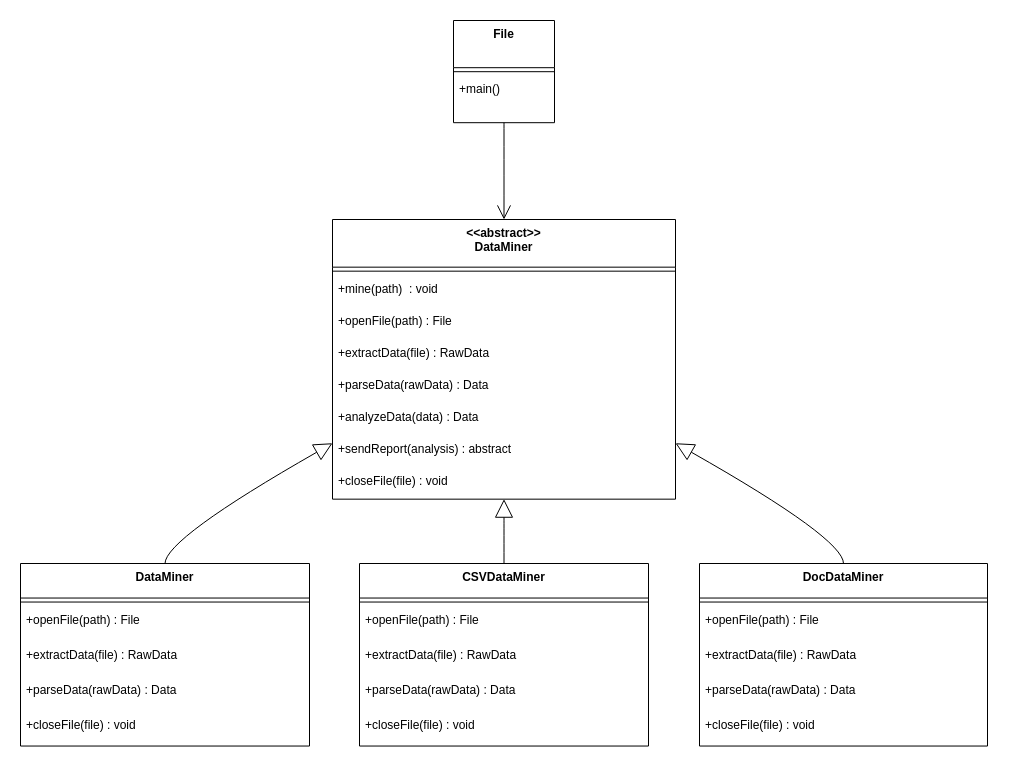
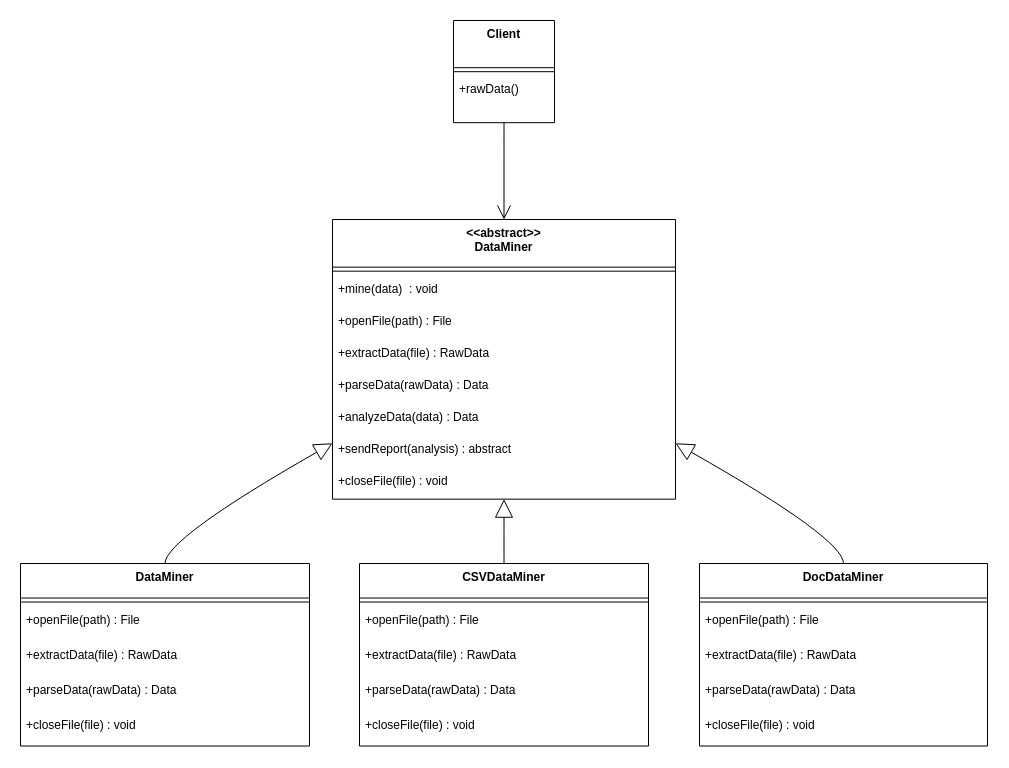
  <mxCell id="0" />
  <mxCell id="1" parent="0" />
  <mxCell id="2" value="&lt;&lt;abstract&gt;&gt;&#10;DataMiner" style="swimlane;fontStyle=1;align=center;verticalAlign=top;childLayout=stackLayout;horizontal=1;startSize=47.667;horizontalStack=0;resizeParent=1;resizeParentMax=0;resizeLast=0;collapsible=0;marginBottom=0;" vertex="1" parent="1"><mxGeometry x="332" y="219" width="343" height="279.667" as="geometry" /></mxCell>
  <mxCell id="3" style="line;strokeWidth=1;fillColor=none;align=left;verticalAlign=middle;spacingTop=-1;spacingLeft=3;spacingRight=3;rotatable=0;labelPosition=right;points=[];portConstraint=eastwest;strokeColor=inherit;" vertex="1" parent="2"><mxGeometry y="47.667" width="343" height="8" as="geometry" /></mxCell>
- <mxCell id="4" value="+mine(path)  : void" style="text;strokeColor=none;fillColor=none;align=left;verticalAlign=top;spacingLeft=4;spacingRight=4;overflow=hidden;rotatable=0;points=[[0,0.5],[1,0.5]];portConstraint=eastwest;" vertex="1" parent="2"><mxGeometry y="55.667" width="343" height="32" as="geometry" /></mxCell>
+ <mxCell id="4" value="+mine(data)  : void" style="text;strokeColor=none;fillColor=none;align=left;verticalAlign=top;spacingLeft=4;spacingRight=4;overflow=hidden;rotatable=0;points=[[0,0.5],[1,0.5]];portConstraint=eastwest;" vertex="1" parent="2"><mxGeometry y="55.667" width="343" height="32" as="geometry" /></mxCell>
  <mxCell id="5" value="+openFile(path) : File" style="text;strokeColor=none;fillColor=none;align=left;verticalAlign=top;spacingLeft=4;spacingRight=4;overflow=hidden;rotatable=0;points=[[0,0.5],[1,0.5]];portConstraint=eastwest;" vertex="1" parent="2"><mxGeometry y="87.667" width="343" height="32" as="geometry" /></mxCell>
  <mxCell id="6" value="+extractData(file) : RawData " style="text;strokeColor=none;fillColor=none;align=left;verticalAlign=top;spacingLeft=4;spacingRight=4;overflow=hidden;rotatable=0;points=[[0,0.5],[1,0.5]];portConstraint=eastwest;" vertex="1" parent="2"><mxGeometry y="119.667" width="343" height="32" as="geometry" /></mxCell>
  <mxCell id="7" value="+parseData(rawData) : Data" style="text;strokeColor=none;fillColor=none;align=left;verticalAlign=top;spacingLeft=4;spacingRight=4;overflow=hidden;rotatable=0;points=[[0,0.5],[1,0.5]];portConstraint=eastwest;" vertex="1" parent="2"><mxGeometry y="151.667" width="343" height="32" as="geometry" /></mxCell>
  <mxCell id="8" value="+analyzeData(data) : Data " style="text;strokeColor=none;fillColor=none;align=left;verticalAlign=top;spacingLeft=4;spacingRight=4;overflow=hidden;rotatable=0;points=[[0,0.5],[1,0.5]];portConstraint=eastwest;" vertex="1" parent="2"><mxGeometry y="183.667" width="343" height="32" as="geometry" /></mxCell>
  <mxCell id="9" value="+sendReport(analysis) : abstract " style="text;strokeColor=none;fillColor=none;align=left;verticalAlign=top;spacingLeft=4;spacingRight=4;overflow=hidden;rotatable=0;points=[[0,0.5],[1,0.5]];portConstraint=eastwest;" vertex="1" parent="2"><mxGeometry y="215.667" width="343" height="32" as="geometry" /></mxCell>
  <mxCell id="10" value="+closeFile(file) : void" style="text;strokeColor=none;fillColor=none;align=left;verticalAlign=top;spacingLeft=4;spacingRight=4;overflow=hidden;rotatable=0;points=[[0,0.5],[1,0.5]];portConstraint=eastwest;" vertex="1" parent="2"><mxGeometry y="247.667" width="343" height="32" as="geometry" /></mxCell>
  <mxCell id="11" value="DataMiner" style="swimlane;fontStyle=1;align=center;verticalAlign=top;childLayout=stackLayout;horizontal=1;startSize=34.545;horizontalStack=0;resizeParent=1;resizeParentMax=0;resizeLast=0;collapsible=0;marginBottom=0;" vertex="1" parent="1"><mxGeometry x="20" y="563" width="289" height="182.545" as="geometry" /></mxCell>
  <mxCell id="12" style="line;strokeWidth=1;fillColor=none;align=left;verticalAlign=middle;spacingTop=-1;spacingLeft=3;spacingRight=3;rotatable=0;labelPosition=right;points=[];portConstraint=eastwest;strokeColor=inherit;" vertex="1" parent="11"><mxGeometry y="34.545" width="289" height="8" as="geometry" /></mxCell>
  <mxCell id="13" value="+openFile(path) : File" style="text;strokeColor=none;fillColor=none;align=left;verticalAlign=top;spacingLeft=4;spacingRight=4;overflow=hidden;rotatable=0;points=[[0,0.5],[1,0.5]];portConstraint=eastwest;" vertex="1" parent="11"><mxGeometry y="42.545" width="289" height="35" as="geometry" /></mxCell>
  <mxCell id="14" value="+extractData(file) : RawData" style="text;strokeColor=none;fillColor=none;align=left;verticalAlign=top;spacingLeft=4;spacingRight=4;overflow=hidden;rotatable=0;points=[[0,0.5],[1,0.5]];portConstraint=eastwest;" vertex="1" parent="11"><mxGeometry y="77.545" width="289" height="35" as="geometry" /></mxCell>
  <mxCell id="15" value="+parseData(rawData) : Data" style="text;strokeColor=none;fillColor=none;align=left;verticalAlign=top;spacingLeft=4;spacingRight=4;overflow=hidden;rotatable=0;points=[[0,0.5],[1,0.5]];portConstraint=eastwest;" vertex="1" parent="11"><mxGeometry y="112.545" width="289" height="35" as="geometry" /></mxCell>
  <mxCell id="16" value="+closeFile(file) : void" style="text;strokeColor=none;fillColor=none;align=left;verticalAlign=top;spacingLeft=4;spacingRight=4;overflow=hidden;rotatable=0;points=[[0,0.5],[1,0.5]];portConstraint=eastwest;" vertex="1" parent="11"><mxGeometry y="147.545" width="289" height="35" as="geometry" /></mxCell>
  <mxCell id="17" value="CSVDataMiner" style="swimlane;fontStyle=1;align=center;verticalAlign=top;childLayout=stackLayout;horizontal=1;startSize=34.545;horizontalStack=0;resizeParent=1;resizeParentMax=0;resizeLast=0;collapsible=0;marginBottom=0;" vertex="1" parent="1"><mxGeometry x="359" y="563" width="289" height="182.545" as="geometry" /></mxCell>
  <mxCell id="18" style="line;strokeWidth=1;fillColor=none;align=left;verticalAlign=middle;spacingTop=-1;spacingLeft=3;spacingRight=3;rotatable=0;labelPosition=right;points=[];portConstraint=eastwest;strokeColor=inherit;" vertex="1" parent="17"><mxGeometry y="34.545" width="289" height="8" as="geometry" /></mxCell>
  <mxCell id="19" value="+openFile(path) : File" style="text;strokeColor=none;fillColor=none;align=left;verticalAlign=top;spacingLeft=4;spacingRight=4;overflow=hidden;rotatable=0;points=[[0,0.5],[1,0.5]];portConstraint=eastwest;" vertex="1" parent="17"><mxGeometry y="42.545" width="289" height="35" as="geometry" /></mxCell>
  <mxCell id="20" value="+extractData(file) : RawData" style="text;strokeColor=none;fillColor=none;align=left;verticalAlign=top;spacingLeft=4;spacingRight=4;overflow=hidden;rotatable=0;points=[[0,0.5],[1,0.5]];portConstraint=eastwest;" vertex="1" parent="17"><mxGeometry y="77.545" width="289" height="35" as="geometry" /></mxCell>
  <mxCell id="21" value="+parseData(rawData) : Data" style="text;strokeColor=none;fillColor=none;align=left;verticalAlign=top;spacingLeft=4;spacingRight=4;overflow=hidden;rotatable=0;points=[[0,0.5],[1,0.5]];portConstraint=eastwest;" vertex="1" parent="17"><mxGeometry y="112.545" width="289" height="35" as="geometry" /></mxCell>
  <mxCell id="22" value="+closeFile(file) : void" style="text;strokeColor=none;fillColor=none;align=left;verticalAlign=top;spacingLeft=4;spacingRight=4;overflow=hidden;rotatable=0;points=[[0,0.5],[1,0.5]];portConstraint=eastwest;" vertex="1" parent="17"><mxGeometry y="147.545" width="289" height="35" as="geometry" /></mxCell>
  <mxCell id="23" value="DocDataMiner" style="swimlane;fontStyle=1;align=center;verticalAlign=top;childLayout=stackLayout;horizontal=1;startSize=34.545;horizontalStack=0;resizeParent=1;resizeParentMax=0;resizeLast=0;collapsible=0;marginBottom=0;" vertex="1" parent="1"><mxGeometry x="699" y="563" width="288" height="182.545" as="geometry" /></mxCell>
  <mxCell id="24" style="line;strokeWidth=1;fillColor=none;align=left;verticalAlign=middle;spacingTop=-1;spacingLeft=3;spacingRight=3;rotatable=0;labelPosition=right;points=[];portConstraint=eastwest;strokeColor=inherit;" vertex="1" parent="23"><mxGeometry y="34.545" width="288" height="8" as="geometry" /></mxCell>
  <mxCell id="25" value="+openFile(path) : File" style="text;strokeColor=none;fillColor=none;align=left;verticalAlign=top;spacingLeft=4;spacingRight=4;overflow=hidden;rotatable=0;points=[[0,0.5],[1,0.5]];portConstraint=eastwest;" vertex="1" parent="23"><mxGeometry y="42.545" width="288" height="35" as="geometry" /></mxCell>
  <mxCell id="26" value="+extractData(file) : RawData" style="text;strokeColor=none;fillColor=none;align=left;verticalAlign=top;spacingLeft=4;spacingRight=4;overflow=hidden;rotatable=0;points=[[0,0.5],[1,0.5]];portConstraint=eastwest;" vertex="1" parent="23"><mxGeometry y="77.545" width="288" height="35" as="geometry" /></mxCell>
  <mxCell id="27" value="+parseData(rawData) : Data" style="text;strokeColor=none;fillColor=none;align=left;verticalAlign=top;spacingLeft=4;spacingRight=4;overflow=hidden;rotatable=0;points=[[0,0.5],[1,0.5]];portConstraint=eastwest;" vertex="1" parent="23"><mxGeometry y="112.545" width="288" height="35" as="geometry" /></mxCell>
  <mxCell id="28" value="+closeFile(file) : void" style="text;strokeColor=none;fillColor=none;align=left;verticalAlign=top;spacingLeft=4;spacingRight=4;overflow=hidden;rotatable=0;points=[[0,0.5],[1,0.5]];portConstraint=eastwest;" vertex="1" parent="23"><mxGeometry y="147.545" width="288" height="35" as="geometry" /></mxCell>
  <mxCell id="29" value="" style="curved=1;startArrow=block;startSize=16;startFill=0;endArrow=none;exitX=0;exitY=0.8;entryX=0.5;entryY=0;rounded=0;" edge="1" parent="1" source="2" target="11"><mxGeometry relative="1" as="geometry"><Array as="points"><mxPoint x="165" y="538" /></Array></mxGeometry></mxCell>
  <mxCell id="30" value="" style="curved=1;startArrow=block;startSize=16;startFill=0;endArrow=none;exitX=0.5;exitY=1;entryX=0.5;entryY=0;rounded=0;" edge="1" parent="1" source="2" target="17"><mxGeometry relative="1" as="geometry"><Array as="points" /></mxGeometry></mxCell>
  <mxCell id="31" value="" style="curved=1;startArrow=block;startSize=16;startFill=0;endArrow=none;exitX=1;exitY=0.8;entryX=0.5;entryY=0;rounded=0;" edge="1" parent="1" source="2" target="23"><mxGeometry relative="1" as="geometry"><Array as="points"><mxPoint x="843" y="538" /></Array></mxGeometry></mxCell>
- <mxCell id="32" value="File" style="swimlane;fontStyle=1;align=center;verticalAlign=top;childLayout=stackLayout;horizontal=1;startSize=47.2;horizontalStack=0;resizeParent=1;resizeParentMax=0;resizeLast=0;collapsible=0;marginBottom=0;" vertex="1" parent="1"><mxGeometry x="453" y="20" width="101" height="102.2" as="geometry" /></mxCell>
+ <mxCell id="32" value="Client" style="swimlane;fontStyle=1;align=center;verticalAlign=top;childLayout=stackLayout;horizontal=1;startSize=47.2;horizontalStack=0;resizeParent=1;resizeParentMax=0;resizeLast=0;collapsible=0;marginBottom=0;" vertex="1" parent="1"><mxGeometry x="453" y="20" width="101" height="102.2" as="geometry" /></mxCell>
  <mxCell id="33" style="line;strokeWidth=1;fillColor=none;align=left;verticalAlign=middle;spacingTop=-1;spacingLeft=3;spacingRight=3;rotatable=0;labelPosition=right;points=[];portConstraint=eastwest;strokeColor=inherit;" vertex="1" parent="32"><mxGeometry y="47.2" width="101" height="8" as="geometry" /></mxCell>
- <mxCell id="34" value="+main()" style="text;strokeColor=none;fillColor=none;align=left;verticalAlign=top;spacingLeft=4;spacingRight=4;overflow=hidden;rotatable=0;points=[[0,0.5],[1,0.5]];portConstraint=eastwest;" vertex="1" parent="32"><mxGeometry y="55.2" width="101" height="47" as="geometry" /></mxCell>
+ <mxCell id="34" value="+rawData()" style="text;strokeColor=none;fillColor=none;align=left;verticalAlign=top;spacingLeft=4;spacingRight=4;overflow=hidden;rotatable=0;points=[[0,0.5],[1,0.5]];portConstraint=eastwest;" vertex="1" parent="32"><mxGeometry y="55.2" width="101" height="47" as="geometry" /></mxCell>
  <mxCell id="35" value="" style="curved=1;startArrow=none;endArrow=open;endSize=12;exitX=0.5;exitY=1;entryX=0.5;entryY=0;rounded=0;" edge="1" parent="1" source="32"><mxGeometry relative="1" as="geometry"><Array as="points" /><mxPoint x="503.5" y="219" as="targetPoint" /></mxGeometry></mxCell>
